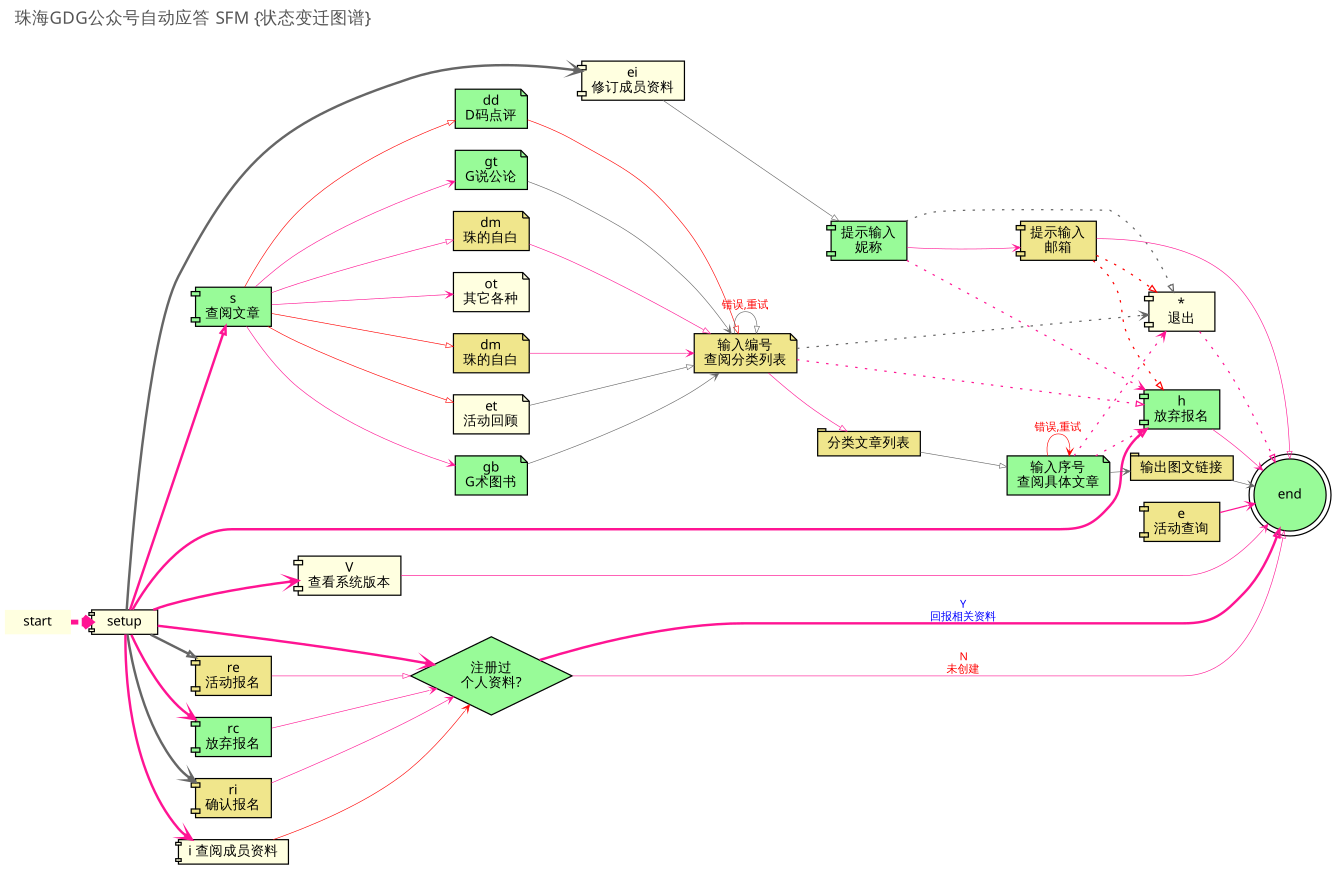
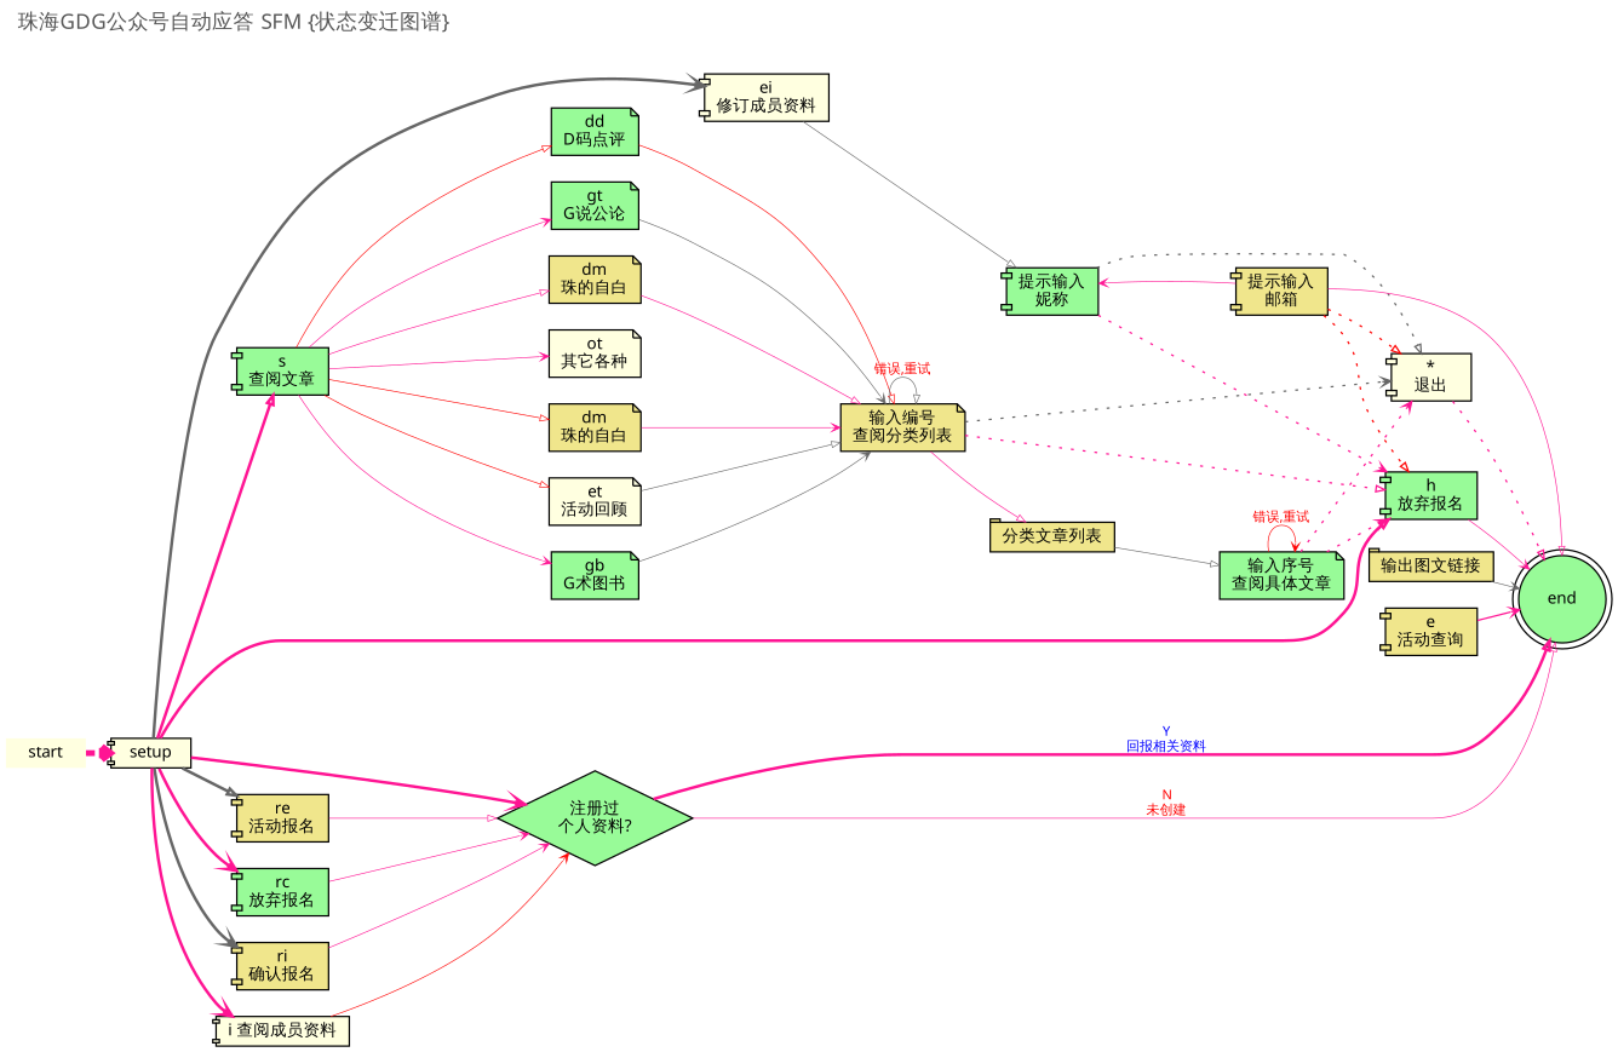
  digraph {
    fontcolor="#555555"
    fontname="WenQuanYi Micro Hei"
    fontsize=14.0
    label="珠海GDG公众号自动应答 SFM {状态变迁图谱}"
    labeljust=l
    labelloc=t
    rankdir=LR
    ranksep=0.2
    node [fillcolor=palegreen fontname="WenQuanYi Micro Hei" fontsize=11.0 shape=component style=filled]
    edge [arrowhead=vee arrowsize=0.6 arrowtail=none color=deeppink fontcolor="#333333" fontname="WenQuanYi Micro Hei" fontsize=9.0 style="setlinewidth(0.5)"]
    start [fillcolor=lightyellow height=0.2 shape=plaintext]
    n2 [fillcolor=lightyellow height=0.2 label=setup]
    n3 [height=0.2 label="h\n放弃报名"]
-   n4 [fillcolor=lightyellow height=0.2 label="V\n查看系统版本"]
    n5 [fillcolor=khaki height=0.2 label="re\n活动报名"]
    n6 [height=0.2 label="rc\n放弃报名"]
    n7 [fillcolor=khaki height=0.2 label="ri\n确认报名"]
    n8 [fillcolor=lightyellow height=0.2 label="i 查阅成员资料"]
    n9 [fillcolor=lightyellow height=0.2 label="ei\n修订成员资料"]
    n10 [height=0.2 label="s\n查阅文章"]
    n11 [height=0.2 label="注册过\n个人资料?" shape=diamond]
    n12 [height=0.2 label=end shape=doublecircle]
    n13 [fillcolor=khaki height=0.2 label="e\n活动查询"]
    n14 [height=0.2 label="提示输入\n妮称"]
    n15 [height=0.2 label="gb\nG术图书" shape=note]
    n16 [height=0.2 label="dd\nD码点评" shape=note]
    n17 [height=0.2 label="gt\nG说公论" shape=note]
    n18 [fillcolor=khaki height=0.2 label="dm\n珠的自白" shape=note]
    n19 [fillcolor=khaki height=0.2 label="dm\n珠的自白" shape=note]
    n20 [fillcolor=lightyellow height=0.2 label="et\n活动回顾" shape=note]
    n21 [fillcolor=lightyellow height=0.2 label="ot\n其它各种" shape=note]
    n22 [fillcolor=lightyellow height=0.2 label="*\n退出"]
    n23 [fillcolor=khaki height=0.2 label="提示输入\n邮箱"]
    n24 [fillcolor=khaki height=0.2 label="输入编号\n查阅分类列表" shape=note]
    n25 [fillcolor=khaki height=0.2 label="分类文章列表" shape=tab]
    n26 [height=0.2 label="输入序号\n查阅具体文章" shape=note]
    n27 [fillcolor=khaki height=0.2 label="输出图文链接" shape=tab]
    start -> n2 [style="dashed,setlinewidth(4)"]
    n2 -> n3 [arrowhead=onormal style="setlinewidth(2)"]
-   n2 -> n4 [style="setlinewidth(2)"]
    n2 -> n5 [arrowhead=onormal color=gray40 style="setlinewidth(2)"]
    n2 -> n6 [style="setlinewidth(2)"]
    n2 -> n7 [color=gray40 style="setlinewidth(2)"]
    n2 -> n8 [style="setlinewidth(2)"]
    n2 -> n9 [color=gray40 style="setlinewidth(2)"]
    n2 -> n10 [arrowhead=onormal style="setlinewidth(2)"]
    n2 -> n11 [style="setlinewidth(2)"]
    n3 -> n12
-   n4 -> n12
    n5 -> n11 [arrowhead=onormal]
    n6 -> n11
    n7 -> n11
    n8 -> n11 [color=red]
    n9 -> n14 [arrowhead=onormal color=gray40]
    n10 -> n15
    n10 -> n16 [arrowhead=onormal color=red]
    n10 -> n17
    n10 -> n18 [arrowhead=onormal]
    n10 -> n19 [arrowhead=onormal color=red]
    n10 -> n20 [arrowhead=onormal color=red]
    n10 -> n21
    n11 -> n12 [arrowhead=onormal fontcolor=red label="N\n未创建"]
    n11 -> n12 [arrowhead=onormal fontcolor=blue label="Y\n回报相关资料" style="setlinewidth(2)"]
    n13 -> n12 [style="setlinewidth(1)"]
    n14 -> n3 [style=dotted]
    n14 -> n22 [arrowhead=onormal color=gray40 style=dotted]
-   n14 -> n23
+   n23 -> n14
    n15 -> n24 [color=gray40]
    n16 -> n24 [arrowhead=onormal color=red]
    n17 -> n24 [color=gray40]
    n18 -> n24 [arrowhead=onormal]
    n19 -> n24
    n20 -> n24 [arrowhead=onormal color=gray40]
    n22 -> n12 [arrowhead=onormal style=dotted]
    n23 -> n3 [arrowhead=onormal color=red style=dotted]
    n23 -> n12 [arrowhead=onormal]
    n23 -> n22 [arrowhead=onormal color=red style=dotted]
    n24 -> n3 [arrowhead=onormal style=dotted]
    n24 -> n22 [color=gray40 style=dotted]
    n24 -> n24 [arrowhead=onormal color=gray40 fontcolor=red label="错误,重试"]
    n24 -> n25 [arrowhead=onormal]
    n25 -> n26 [arrowhead=onormal color=gray40]
    n26 -> n3 [style=dotted]
    n26 -> n22 [style=dotted]
    n26 -> n26 [color=red fontcolor=red label="错误,重试"]
-   n26 -> n27 [color=gray40]
    n27 -> n12 [color=gray40]
  }
